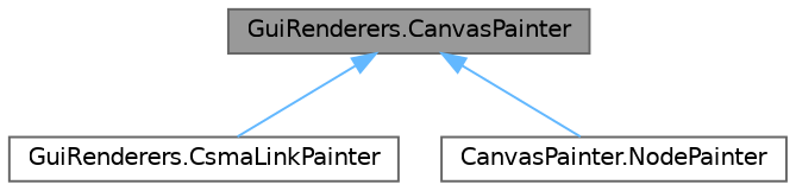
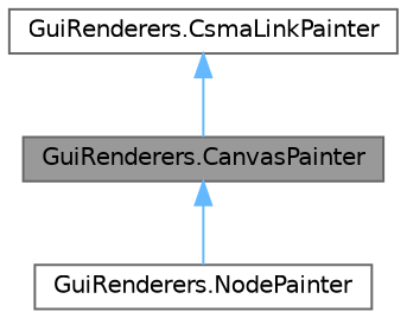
  digraph {
    node [color=gray40 fillcolor=white fontname=Helvetica fontsize=10 shape=box style=filled]
    edge [color=steelblue1 dir=back fontname=Helvetica fontsize=10 labelfontname=Helvetica labelfontsize=10 style=solid]
    n1 [fillcolor=grey60 fontcolor=black height=0.2 label="GuiRenderers.CanvasPainter" width=0.4]
    n2 [height=0.2 label="GuiRenderers.CsmaLinkPainter" width=0.4]
-   n3 [height=0.2 label="CanvasPainter.NodePainter" width=0.4]
-   n1 -> n2
+   n3 [height=0.2 label="GuiRenderers.NodePainter" width=0.4]
+   n2 -> n1
    n1 -> n3
  }
